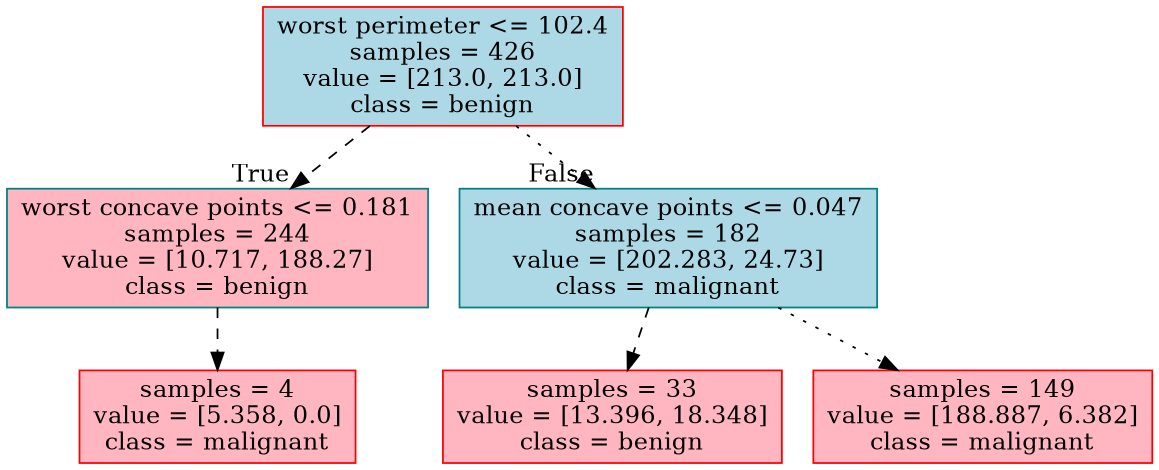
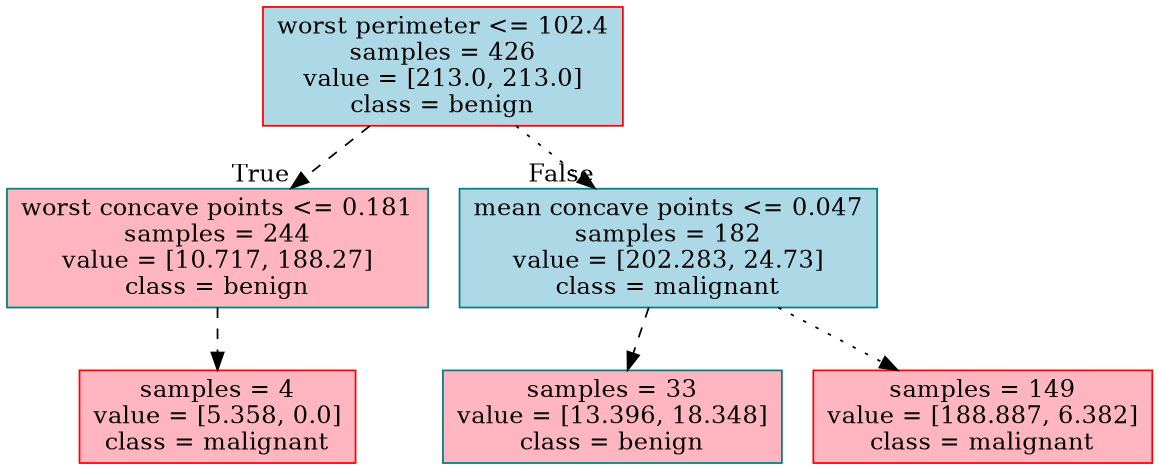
  digraph {
    node [color=red fillcolor=lightpink shape=box style=filled]
    edge [style=dashed]
    n1 [fillcolor=lightblue label="worst perimeter <= 102.4\nsamples = 426\nvalue = [213.0, 213.0]\nclass = benign"]
    n2 [color=teal label="worst concave points <= 0.181\nsamples = 244\nvalue = [10.717, 188.27]\nclass = benign"]
    n3 [color=teal fillcolor=lightblue label="mean concave points <= 0.047\nsamples = 182\nvalue = [202.283, 24.73]\nclass = malignant"]
    n4 [label="samples = 4\nvalue = [5.358, 0.0]\nclass = malignant"]
-   n5 [label="samples = 33\nvalue = [13.396, 18.348]\nclass = benign"]
+   n5 [color=teal label="samples = 33\nvalue = [13.396, 18.348]\nclass = benign"]
    n6 [label="samples = 149\nvalue = [188.887, 6.382]\nclass = malignant"]
    n1 -> n2 [headlabel=True labelangle=45 labeldistance=2.5]
    n1 -> n3 [headlabel=False labelangle=-45 labeldistance=2.5 style=dotted]
    n2 -> n4
    n3 -> n5
    n3 -> n6 [style=dotted]
  }
